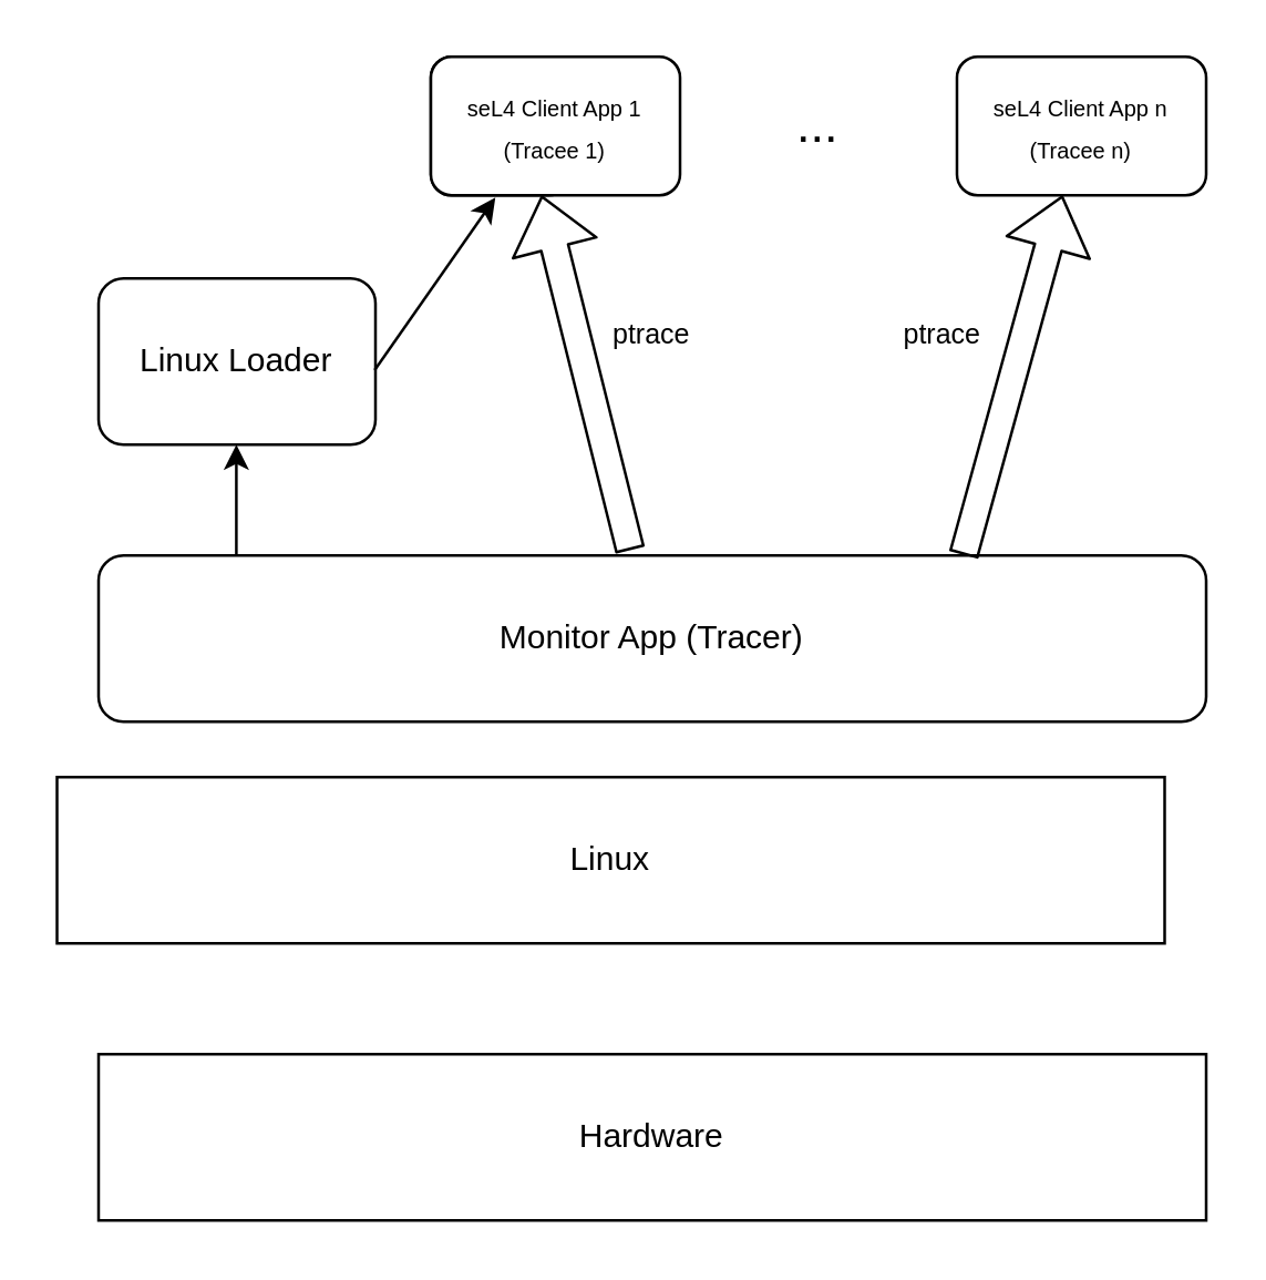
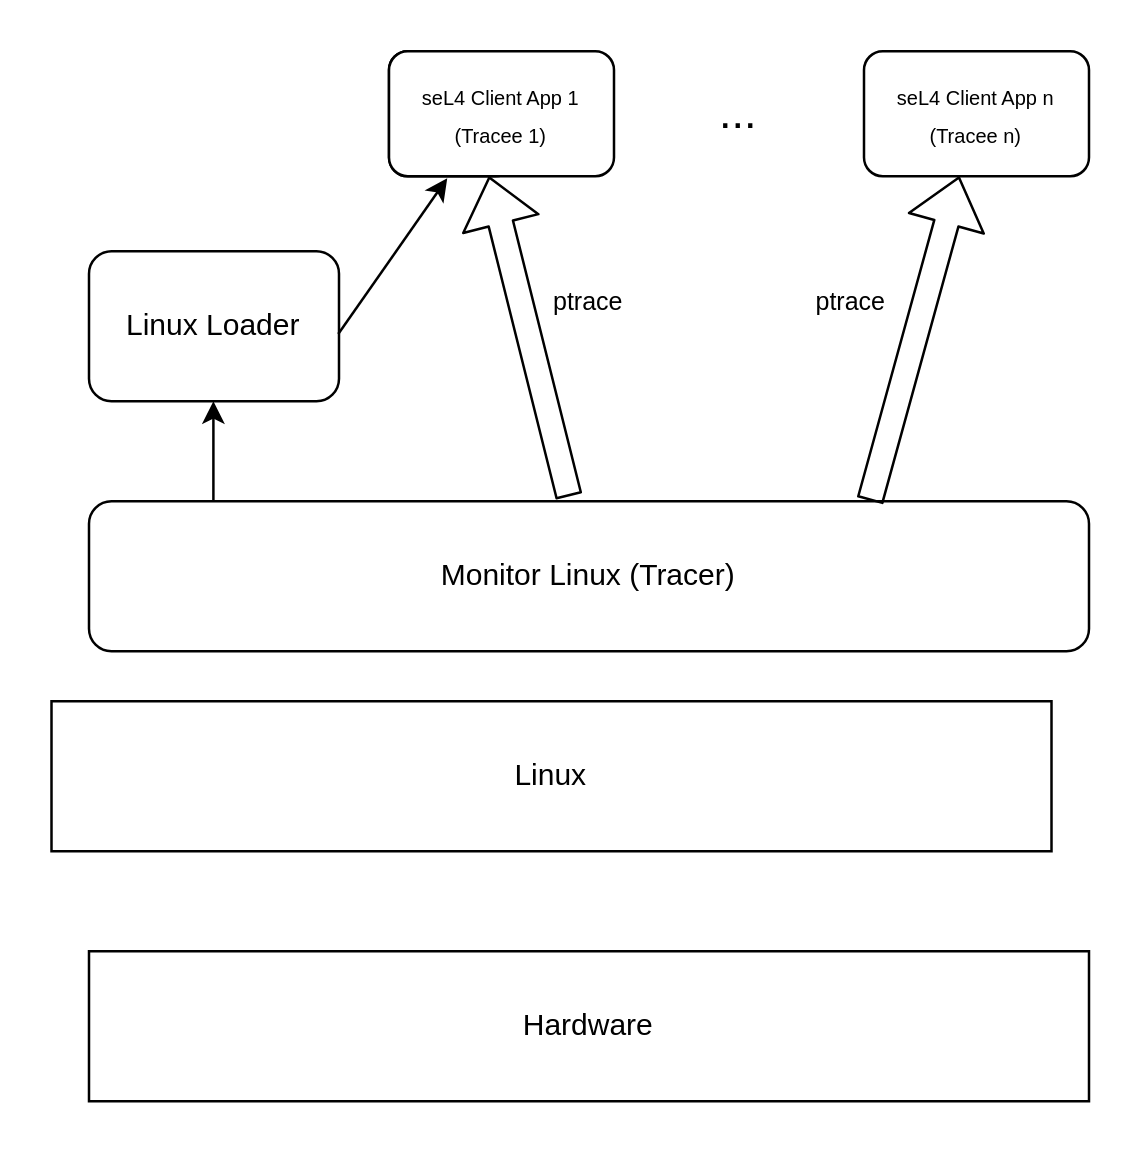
  <mxCell id="0" />
  <mxCell id="1" parent="0" />
- <mxCell id="2" value="Monitor App (Tracer)" style="rounded=1;whiteSpace=wrap;html=1;" parent="1" vertex="1"><mxGeometry x="35" y="200" width="400" height="60" as="geometry" /></mxCell>
+ <mxCell id="2" value="Monitor Linux (Tracer)" style="rounded=1;whiteSpace=wrap;html=1;" parent="1" vertex="1"><mxGeometry x="35" y="200" width="400" height="60" as="geometry" /></mxCell>
  <mxCell id="3" value="Linux" style="rounded=0;whiteSpace=wrap;html=1;" parent="1" vertex="1"><mxGeometry x="20" y="280" width="400" height="60" as="geometry" /></mxCell>
  <mxCell id="4" value="Hardware" style="rounded=0;whiteSpace=wrap;html=1;" parent="1" vertex="1"><mxGeometry x="35" y="380" width="400" height="60" as="geometry" /></mxCell>
  <mxCell id="5" value="Linux Loader" style="rounded=1;whiteSpace=wrap;html=1;" parent="1" vertex="1"><mxGeometry x="35" y="100" width="100" height="60" as="geometry" /></mxCell>
  <mxCell id="6" value="&lt;font style=&quot;font-size: 8px&quot;&gt;seL4 Client App1 (Tracee1)&lt;/font&gt;&lt;span style=&quot;color: rgba(0 , 0 , 0 , 0) ; font-family: monospace ; font-size: 0px&quot;&gt;%3CmxGraphModel%3E%3Croot%3E%3CmxCell%20id%3D%220%22%2F%3E%3CmxCell%20id%3D%221%22%20parent%3D%220%22%2F%3E%3CmxCell%20id%3D%222%22%20value%3D%22Binary%20Loder%22%20style%3D%22rounded%3D1%3BwhiteSpace%3Dwrap%3Bhtml%3D1%3B%22%20vertex%3D%221%22%20parent%3D%221%22%3E%3CmxGeometry%20x%3D%22280%22%20y%3D%22290%22%20width%3D%22150%22%20height%3D%2240%22%20as%3D%22geometry%22%2F%3E%3C%2FmxCell%3E%3CmxCell%20id%3D%223%22%20value%3D%22seL4%20Client%20App%20(Tracee)%22%20style%3D%22rounded%3D1%3BwhiteSpace%3Dwrap%3Bhtml%3D1%3B%22%20vertex%3D%221%22%20parent%3D%221%22%3E%3CmxGeometry%20x%3D%22280%22%20y%3D%22180%22%20width%3D%22150%22%20height%3D%2250%22%20as%3D%22geometry%22%2F%3E%3C%2FmxCell%3E%3CmxCell%20id%3D%224%22%20value%3D%22%22%20style%3D%22endArrow%3Dclassic%3Bhtml%3D1%3BentryX%3D0.466%3BentryY%3D1.016%3BentryDx%3D0%3BentryDy%3D0%3BentryPerimeter%3D0%3BexitX%3D0.467%3BexitY%3D0.007%3BexitDx%3D0%3BexitDy%3D0%3BexitPerimeter%3D0%3B%22%20edge%3D%221%22%20source%3D%222%22%20target%3D%223%22%20parent%3D%221%22%3E%3CmxGeometry%20width%3D%2250%22%20height%3D%2250%22%20relative%3D%221%22%20as%3D%22geometry%22%3E%3CmxPoint%20x%3D%22359%22%20y%3D%22290%22%20as%3D%22sourcePoint%22%2F%3E%3CmxPoint%20x%3D%22359.2%22%20y%3D%22233.8%22%20as%3D%22targetPoint%22%2F%3E%3C%2FmxGeometry%3E%3C%2FmxCell%3E%3C%2Froot%3E%3C%2FmxGraphModel%3E&lt;/span&gt;" style="rounded=1;whiteSpace=wrap;html=1;" parent="1" vertex="1"><mxGeometry x="155" y="20" width="50" height="50" as="geometry" /></mxCell>
  <mxCell id="7" value="" style="endArrow=classic;html=1;entryX=0.466;entryY=1.016;entryDx=0;entryDy=0;entryPerimeter=0;exitX=0.997;exitY=0.552;exitDx=0;exitDy=0;exitPerimeter=0;" parent="1" source="5" target="6" edge="1"><mxGeometry width="50" height="50" relative="1" as="geometry"><mxPoint x="114" y="100" as="sourcePoint" /><mxPoint x="114.2" y="43.8" as="targetPoint" /></mxGeometry></mxCell>
  <mxCell id="8" value="&lt;font style=&quot;font-size: 18px&quot;&gt;...&lt;/font&gt;" style="text;html=1;strokeColor=none;fillColor=none;align=center;verticalAlign=middle;whiteSpace=wrap;rounded=0;" parent="1" vertex="1"><mxGeometry x="265" y="35" width="60" height="20" as="geometry" /></mxCell>
  <mxCell id="9" value="" style="endArrow=classic;html=1;" parent="1" edge="1"><mxGeometry width="50" height="50" relative="1" as="geometry"><mxPoint x="84.76" y="200" as="sourcePoint" /><mxPoint x="84.76" y="160" as="targetPoint" /></mxGeometry></mxCell>
  <mxCell id="10" value="" style="shape=flexArrow;endArrow=classic;html=1;exitX=0.48;exitY=-0.032;exitDx=0;exitDy=0;exitPerimeter=0;" parent="1" source="2" edge="1"><mxGeometry width="50" height="50" relative="1" as="geometry"><mxPoint x="215" y="150" as="sourcePoint" /><mxPoint x="195" y="70" as="targetPoint" /></mxGeometry></mxCell>
  <mxCell id="11" value="&lt;font style=&quot;font-size: 10px&quot;&gt;ptrace&lt;/font&gt;" style="text;html=1;strokeColor=none;fillColor=none;align=center;verticalAlign=middle;whiteSpace=wrap;rounded=0;" parent="1" vertex="1"><mxGeometry x="215" y="110" width="40" height="20" as="geometry" /></mxCell>
  <mxCell id="12" value="&lt;font style=&quot;font-size: 8px&quot;&gt;seL4 Client App 1 (Tracee 1)&lt;/font&gt;&lt;span style=&quot;color: rgba(0 , 0 , 0 , 0) ; font-family: monospace ; font-size: 0px&quot;&gt;%3CmxGraphModel%3E%3Croot%3E%3CmxCell%20id%3D%220%22%2F%3E%3CmxCell%20id%3D%221%22%20parent%3D%220%22%2F%3E%3CmxCell%20id%3D%222%22%20value%3D%22Binary%20Loder%22%20style%3D%22rounded%3D1%3BwhiteSpace%3Dwrap%3Bhtml%3D1%3B%22%20vertex%3D%221%22%20parent%3D%221%22%3E%3CmxGeometry%20x%3D%22280%22%20y%3D%22290%22%20width%3D%22150%22%20height%3D%2240%22%20as%3D%22geometry%22%2F%3E%3C%2FmxCell%3E%3CmxCell%20id%3D%223%22%20value%3D%22seL4%20Client%20App%20(Tracee)%22%20style%3D%22rounded%3D1%3BwhiteSpace%3Dwrap%3Bhtml%3D1%3B%22%20vertex%3D%221%22%20parent%3D%221%22%3E%3CmxGeometry%20x%3D%22280%22%20y%3D%22180%22%20width%3D%22150%22%20height%3D%2250%22%20as%3D%22geometry%22%2F%3E%3C%2FmxCell%3E%3CmxCell%20id%3D%224%22%20value%3D%22%22%20style%3D%22endArrow%3Dclassic%3Bhtml%3D1%3BentryX%3D0.466%3BentryY%3D1.016%3BentryDx%3D0%3BentryDy%3D0%3BentryPerimeter%3D0%3BexitX%3D0.467%3BexitY%3D0.007%3BexitDx%3D0%3BexitDy%3D0%3BexitPerimeter%3D0%3B%22%20edge%3D%221%22%20source%3D%222%22%20target%3D%223%22%20parent%3D%221%22%3E%3CmxGeometry%20width%3D%2250%22%20height%3D%2250%22%20relative%3D%221%22%20as%3D%22geometry%22%3E%3CmxPoint%20x%3D%22359%22%20y%3D%22290%22%20as%3D%22sourcePoint%22%2F%3E%3CmxPoint%20x%3D%22359.2%22%20y%3D%22233.8%22%20as%3D%22targetPoint%22%2F%3E%3C%2FmxGeometry%3E%3C%2FmxCell%3E%3C%2Froot%3E%3C%2FmxGraphModel%3E&lt;/span&gt;" style="rounded=1;whiteSpace=wrap;html=1;" parent="1" vertex="1"><mxGeometry x="155" y="20" width="90" height="50" as="geometry" /></mxCell>
  <mxCell id="13" value="&lt;font style=&quot;font-size: 8px&quot;&gt;seL4 Client App n (Tracee n)&lt;/font&gt;&lt;span style=&quot;color: rgba(0 , 0 , 0 , 0) ; font-family: monospace ; font-size: 0px&quot;&gt;%3CmxGraphModel%3E%3Croot%3E%3CmxCell%20id%3D%220%22%2F%3E%3CmxCell%20id%3D%221%22%20parent%3D%220%22%2F%3E%3CmxCell%20id%3D%222%22%20value%3D%22Binary%20Loder%22%20style%3D%22rounded%3D1%3BwhiteSpace%3Dwrap%3Bhtml%3D1%3B%22%20vertex%3D%221%22%20parent%3D%221%22%3E%3CmxGeometry%20x%3D%22280%22%20y%3D%22290%22%20width%3D%22150%22%20height%3D%2240%22%20as%3D%22geometry%22%2F%3E%3C%2FmxCell%3E%3CmxCell%20id%3D%223%22%20value%3D%22seL4%20Client%20App%20(Tracee)%22%20style%3D%22rounded%3D1%3BwhiteSpace%3Dwrap%3Bhtml%3D1%3B%22%20vertex%3D%221%22%20parent%3D%221%22%3E%3CmxGeometry%20x%3D%22280%22%20y%3D%22180%22%20width%3D%22150%22%20height%3D%2250%22%20as%3D%22geometry%22%2F%3E%3C%2FmxCell%3E%3CmxCell%20id%3D%224%22%20value%3D%22%22%20style%3D%22endArrow%3Dclassic%3Bhtml%3D1%3BentryX%3D0.466%3BentryY%3D1.016%3BentryDx%3D0%3BentryDy%3D0%3BentryPerimeter%3D0%3BexitX%3D0.467%3BexitY%3D0.007%3BexitDx%3D0%3BexitDy%3D0%3BexitPerimeter%3D0%3B%22%20edge%3D%221%22%20source%3D%222%22%20target%3D%223%22%20parent%3D%221%22%3E%3CmxGeometry%20width%3D%2250%22%20height%3D%2250%22%20relative%3D%221%22%20as%3D%22geometry%22%3E%3CmxPoint%20x%3D%22359%22%20y%3D%22290%22%20as%3D%22sourcePoint%22%2F%3E%3CmxPoint%20x%3D%22359.2%22%20y%3D%22233.8%22%20as%3D%22targetPoint%22%2F%3E%3C%2FmxGeometry%3E%3C%2FmxCell%3E%3C%2Froot%3E%3C%2FmxGraphModel%3E&lt;/span&gt;" style="rounded=1;whiteSpace=wrap;html=1;gradientColor=#ffffff;" parent="1" vertex="1"><mxGeometry x="345" y="20" width="90" height="50" as="geometry" /></mxCell>
  <mxCell id="14" value="" style="shape=flexArrow;endArrow=classic;html=1;exitX=0.781;exitY=-0.003;exitDx=0;exitDy=0;exitPerimeter=0;" parent="1" source="2" target="13" edge="1"><mxGeometry width="50" height="50" relative="1" as="geometry"><mxPoint x="307" y="198.08" as="sourcePoint" /><mxPoint x="275" y="70" as="targetPoint" /></mxGeometry></mxCell>
  <mxCell id="15" value="&lt;font style=&quot;font-size: 10px&quot;&gt;ptrace&lt;/font&gt;" style="text;html=1;strokeColor=none;fillColor=none;align=center;verticalAlign=middle;whiteSpace=wrap;rounded=0;" parent="1" vertex="1"><mxGeometry x="320" y="110" width="40" height="20" as="geometry" /></mxCell>
